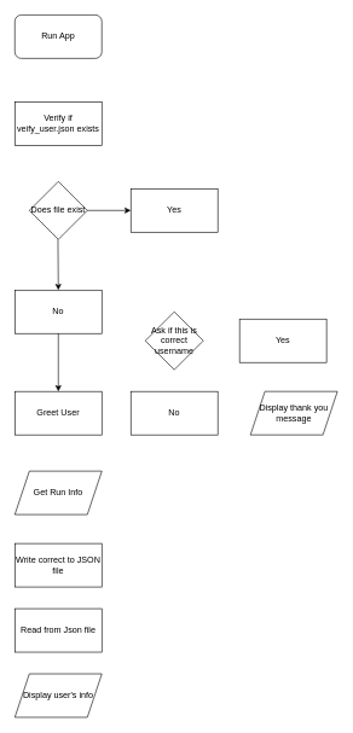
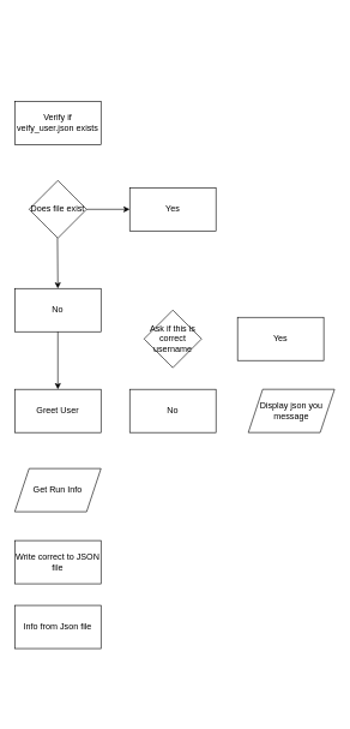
  <mxCell id="0" />
  <mxCell id="1" parent="0" />
- <mxCell id="2" value="Run App" style="rounded=1;whiteSpace=wrap;html=1;" vertex="1" parent="1"><mxGeometry x="20" y="20" width="120" height="60" as="geometry" /></mxCell>
  <mxCell id="3" value="Verify if veify_user.json exists" style="rounded=0;whiteSpace=wrap;html=1;align=center;" vertex="1" parent="1"><mxGeometry x="20" y="140" width="120" height="60" as="geometry" /></mxCell>
  <mxCell id="4" value="Does file exist" style="rhombus;whiteSpace=wrap;html=1;" vertex="1" parent="1"><mxGeometry x="40" y="250" width="80" height="80" as="geometry" /></mxCell>
  <mxCell id="5" value="No" style="rounded=0;whiteSpace=wrap;html=1;" vertex="1" parent="1"><mxGeometry x="20" y="400" width="120" height="60" as="geometry" /></mxCell>
  <mxCell id="6" value="Yes" style="rounded=0;whiteSpace=wrap;html=1;" vertex="1" parent="1"><mxGeometry x="180" y="260" width="120" height="60" as="geometry" /></mxCell>
  <mxCell id="7" value="" style="endArrow=classic;html=1;exitX=0.5;exitY=1;exitDx=0;exitDy=0;" edge="1" parent="1"><mxGeometry width="50" height="50" relative="1" as="geometry"><mxPoint x="79.5" y="330" as="sourcePoint" /><mxPoint x="80" y="400" as="targetPoint" /></mxGeometry></mxCell>
  <mxCell id="8" value="" style="endArrow=classic;html=1;exitX=1;exitY=0.5;exitDx=0;exitDy=0;entryX=0;entryY=0.5;entryDx=0;entryDy=0;" edge="1" parent="1" source="4" target="6"><mxGeometry width="50" height="50" relative="1" as="geometry"><mxPoint x="239.5" y="110" as="sourcePoint" /><mxPoint x="239.5" y="170" as="targetPoint" /></mxGeometry></mxCell>
  <mxCell id="9" value="Greet User&lt;br&gt;" style="rounded=0;whiteSpace=wrap;html=1;" vertex="1" parent="1"><mxGeometry x="20" y="540" width="120" height="60" as="geometry" /></mxCell>
  <mxCell id="10" value="Get Run Info" style="shape=parallelogram;perimeter=parallelogramPerimeter;whiteSpace=wrap;html=1;fixedSize=1;" vertex="1" parent="1"><mxGeometry x="20" y="650" width="120" height="60" as="geometry" /></mxCell>
  <mxCell id="11" value="Write correct to JSON file" style="rounded=0;whiteSpace=wrap;html=1;" vertex="1" parent="1"><mxGeometry x="20" y="750" width="120" height="60" as="geometry" /></mxCell>
- <mxCell id="12" value="Read from Json file" style="rounded=0;whiteSpace=wrap;html=1;" vertex="1" parent="1"><mxGeometry x="20" y="840" width="120" height="60" as="geometry" /></mxCell>
- <mxCell id="13" value="Display user's info" style="shape=parallelogram;perimeter=parallelogramPerimeter;whiteSpace=wrap;html=1;fixedSize=1;" vertex="1" parent="1"><mxGeometry x="20" y="930" width="120" height="60" as="geometry" /></mxCell>
+ <mxCell id="12" value="Info from Json file" style="rounded=0;whiteSpace=wrap;html=1;" vertex="1" parent="1"><mxGeometry x="20" y="840" width="120" height="60" as="geometry" /></mxCell>
  <mxCell id="14" value="Ask if this is correct username" style="rhombus;whiteSpace=wrap;html=1;" vertex="1" parent="1"><mxGeometry x="200" y="430" width="80" height="80" as="geometry" /></mxCell>
  <mxCell id="15" value="Yes" style="rounded=0;whiteSpace=wrap;html=1;" vertex="1" parent="1"><mxGeometry x="330" y="440" width="120" height="60" as="geometry" /></mxCell>
- <mxCell id="16" value="Display thank you message" style="shape=parallelogram;perimeter=parallelogramPerimeter;whiteSpace=wrap;html=1;fixedSize=1;" vertex="1" parent="1"><mxGeometry x="345" y="540" width="120" height="60" as="geometry" /></mxCell>
+ <mxCell id="16" value="Display json you message" style="shape=parallelogram;perimeter=parallelogramPerimeter;whiteSpace=wrap;html=1;fixedSize=1;" vertex="1" parent="1"><mxGeometry x="345" y="540" width="120" height="60" as="geometry" /></mxCell>
  <mxCell id="17" value="No" style="rounded=0;whiteSpace=wrap;html=1;" vertex="1" parent="1"><mxGeometry x="180" y="540" width="120" height="60" as="geometry" /></mxCell>
  <mxCell id="18" value="" style="endArrow=classic;html=1;entryX=0.5;entryY=0;entryDx=0;entryDy=0;" edge="1" parent="1" source="5" target="9"><mxGeometry width="50" height="50" relative="1" as="geometry"><mxPoint x="80" y="510" as="sourcePoint" /><mxPoint x="80" y="530.711" as="targetPoint" /></mxGeometry></mxCell>
